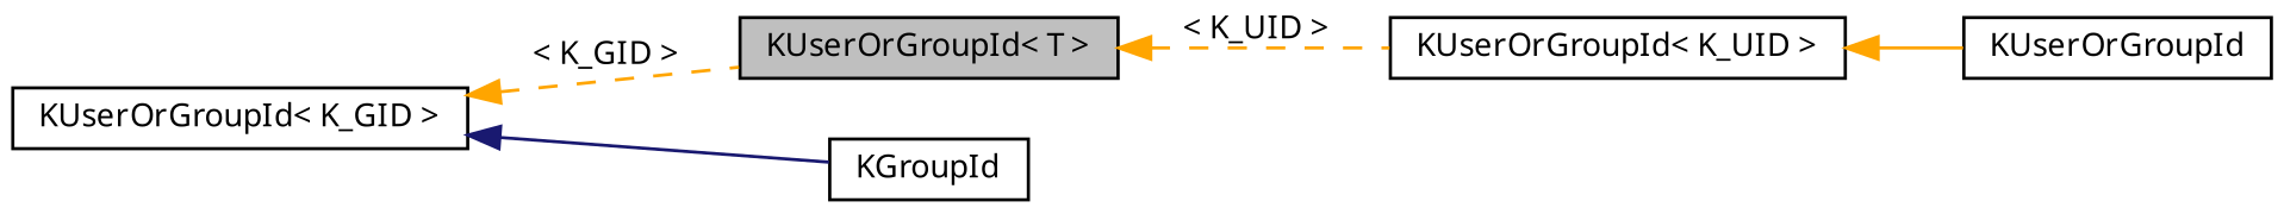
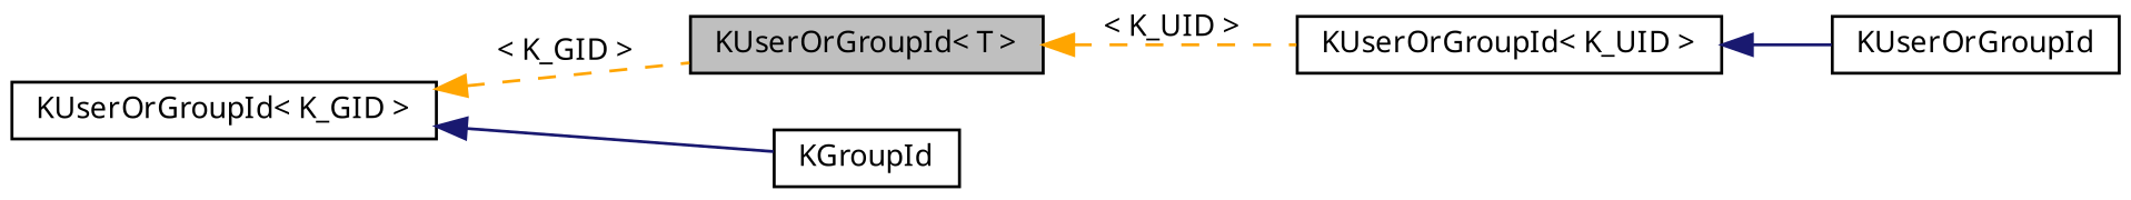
  digraph {
    fontname="Noto Sans"
    rankdir=LR
    node [color=black fillcolor=white fontname="Noto Sans" fontsize=10 shape=record style=filled]
    edge [color=orange dir=back fontname="Noto Sans" fontsize=10 labelfontname=Helvetica labelfontsize=10 style=dashed]
    n1 [fillcolor=grey75 fontcolor=black height=0.2 label="KUserOrGroupId\< T \>" width=0.4]
    n2 [height=0.2 label="KUserOrGroupId\< K_UID \>" width=0.4]
    n3 [height=0.2 label=KUserOrGroupId width=0.4]
    n4 [height=0.2 label="KUserOrGroupId\< K_GID \>" width=0.4]
    n5 [height=0.2 label=KGroupId width=0.4]
    n1 -> n2 [label=" \< K_UID \>"]
-   n2 -> n3 [style=solid]
+   n2 -> n3 [color=midnightblue style=solid]
    n4 -> n1 [label=" \< K_GID \>"]
    n4 -> n5 [color=midnightblue style=solid]
  }
